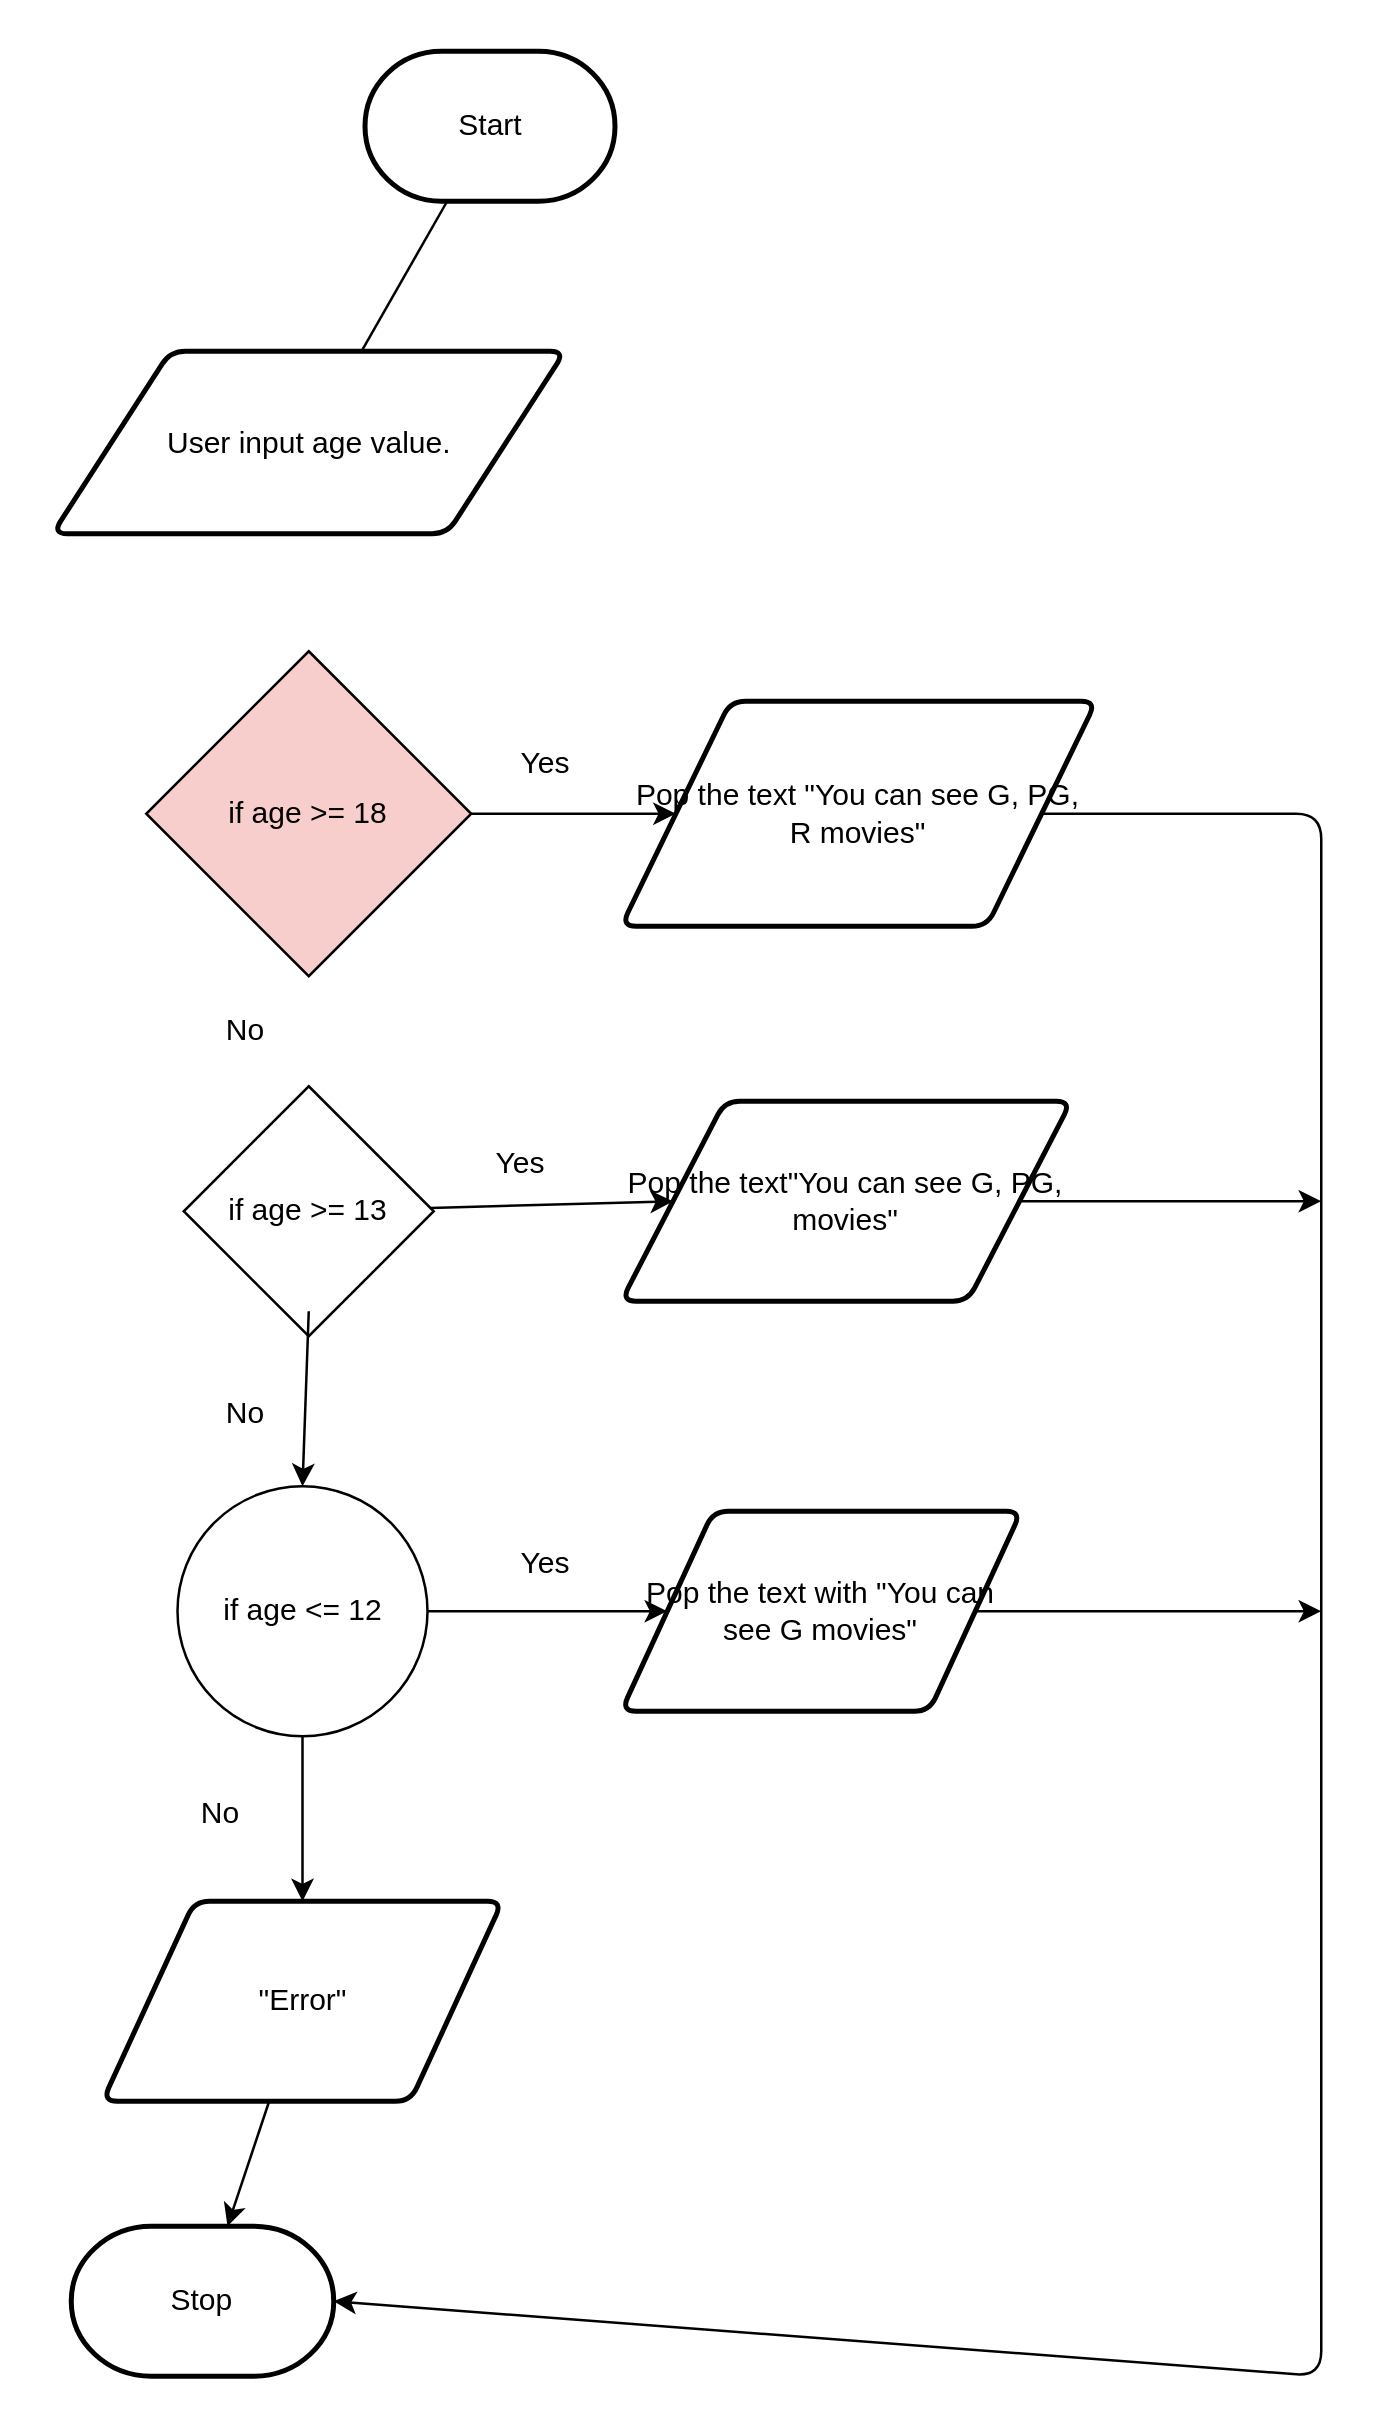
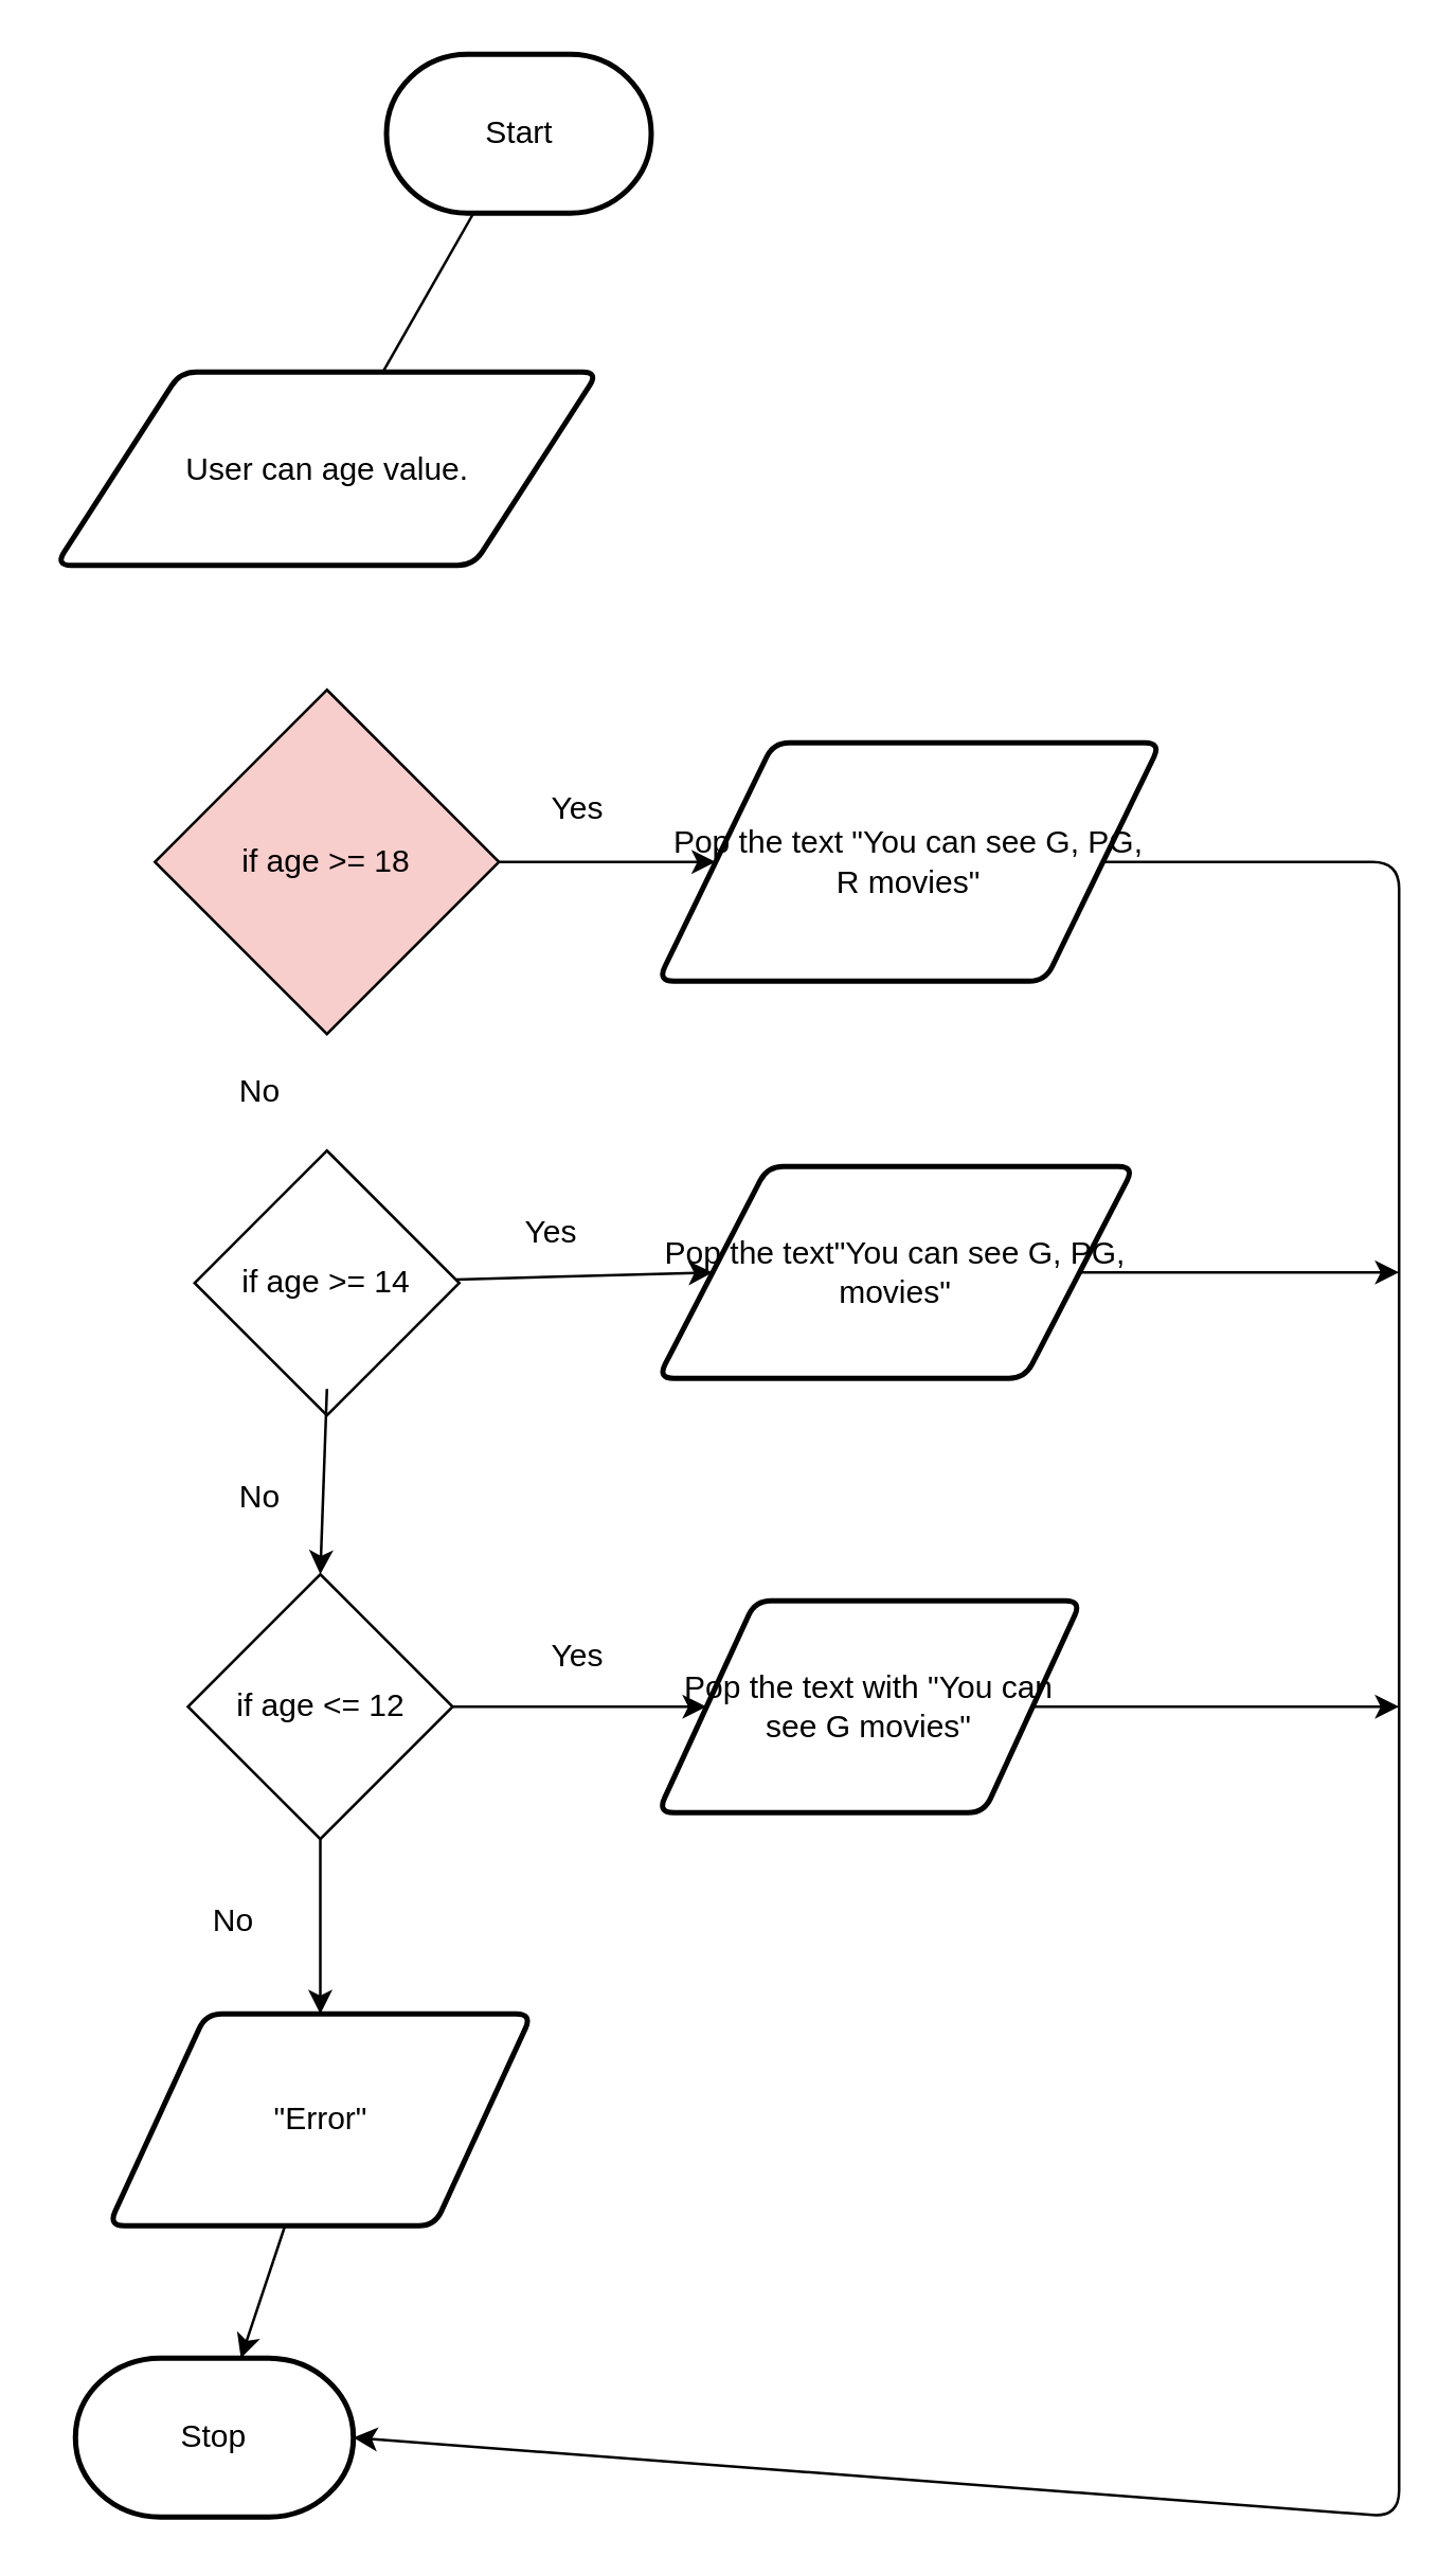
  <mxCell id="0" />
  <mxCell id="1" parent="0" />
  <mxCell id="2" style="edgeStyle=none;html=1;" edge="1" parent="1" source="3"><mxGeometry relative="1" as="geometry"><mxPoint x="123" y="177" as="targetPoint" /></mxGeometry></mxCell>
  <mxCell id="3" value="Start" style="strokeWidth=2;html=1;shape=mxgraph.flowchart.terminator;whiteSpace=wrap;" vertex="1" parent="1"><mxGeometry x="145.5" y="20" width="100" height="60" as="geometry" /></mxCell>
  <mxCell id="4" style="edgeStyle=none;html=1;startArrow=none;" edge="1" parent="1" source="27" target="5"><mxGeometry relative="1" as="geometry"><mxPoint x="123" y="784" as="sourcePoint" /></mxGeometry></mxCell>
  <mxCell id="5" value="Stop" style="strokeWidth=2;html=1;shape=mxgraph.flowchart.terminator;whiteSpace=wrap;" vertex="1" parent="1"><mxGeometry x="28" y="890" width="105" height="60" as="geometry" /></mxCell>
- <mxCell id="6" value="User input age value." style="shape=parallelogram;html=1;strokeWidth=2;perimeter=parallelogramPerimeter;whiteSpace=wrap;rounded=1;arcSize=12;size=0.23;" vertex="1" parent="1"><mxGeometry x="20.5" y="140" width="205" height="73" as="geometry" /></mxCell>
+ <mxCell id="6" value="User can age value." style="shape=parallelogram;html=1;strokeWidth=2;perimeter=parallelogramPerimeter;whiteSpace=wrap;rounded=1;arcSize=12;size=0.23;" vertex="1" parent="1"><mxGeometry x="20.5" y="140" width="205" height="73" as="geometry" /></mxCell>
  <mxCell id="7" style="edgeStyle=none;html=1;entryX=0;entryY=0.5;entryDx=0;entryDy=0;" edge="1" parent="1" source="8" target="10"><mxGeometry relative="1" as="geometry" /></mxCell>
  <mxCell id="8" value="if age &amp;gt;= 18" style="rhombus;whiteSpace=wrap;html=1;fillColor=#f8cecc;" vertex="1" parent="1"><mxGeometry x="58" y="260" width="130" height="130" as="geometry" /></mxCell>
  <mxCell id="9" style="edgeStyle=none;html=1;entryX=1;entryY=0.5;entryDx=0;entryDy=0;entryPerimeter=0;" edge="1" parent="1" source="10" target="5"><mxGeometry relative="1" as="geometry"><Array as="points"><mxPoint x="528" y="325" /><mxPoint x="528" y="350" /><mxPoint x="528" y="950" /></Array></mxGeometry></mxCell>
  <mxCell id="10" value="Pop the text &quot;You can see G, PG, R movies&quot;" style="shape=parallelogram;html=1;strokeWidth=2;perimeter=parallelogramPerimeter;whiteSpace=wrap;rounded=1;arcSize=12;size=0.23;" vertex="1" parent="1"><mxGeometry x="248" y="280" width="190" height="90" as="geometry" /></mxCell>
  <mxCell id="11" style="edgeStyle=none;html=1;entryX=0;entryY=0.5;entryDx=0;entryDy=0;" edge="1" parent="1" source="12" target="14"><mxGeometry relative="1" as="geometry" /></mxCell>
- <mxCell id="12" value="if age &amp;gt;= 13" style="rhombus;whiteSpace=wrap;html=1;" vertex="1" parent="1"><mxGeometry x="73" y="434" width="100" height="100" as="geometry" /></mxCell>
+ <mxCell id="12" value="if age &amp;gt;= 14" style="rhombus;whiteSpace=wrap;html=1;" vertex="1" parent="1"><mxGeometry x="73" y="434" width="100" height="100" as="geometry" /></mxCell>
  <mxCell id="13" style="edgeStyle=none;html=1;" edge="1" parent="1" source="14"><mxGeometry relative="1" as="geometry"><mxPoint x="528" y="480" as="targetPoint" /></mxGeometry></mxCell>
  <mxCell id="14" value="Pop the text&quot;You can see G, PG, movies&quot;" style="shape=parallelogram;html=1;strokeWidth=2;perimeter=parallelogramPerimeter;whiteSpace=wrap;rounded=1;arcSize=12;size=0.23;" vertex="1" parent="1"><mxGeometry x="248" y="440" width="180" height="80" as="geometry" /></mxCell>
  <mxCell id="15" style="edgeStyle=none;html=1;entryX=0;entryY=0.5;entryDx=0;entryDy=0;" edge="1" parent="1" source="16" target="18"><mxGeometry relative="1" as="geometry" /></mxCell>
- <mxCell id="16" value="if age &amp;lt;= 12" style="ellipse;whiteSpace=wrap;html=1;" vertex="1" parent="1"><mxGeometry x="70.5" y="594" width="100" height="100" as="geometry" /></mxCell>
+ <mxCell id="16" value="if age &amp;lt;= 12" style="rhombus;whiteSpace=wrap;html=1;" vertex="1" parent="1"><mxGeometry x="70.5" y="594" width="100" height="100" as="geometry" /></mxCell>
  <mxCell id="17" style="edgeStyle=none;html=1;" edge="1" parent="1" source="18"><mxGeometry relative="1" as="geometry"><mxPoint x="528" y="644" as="targetPoint" /></mxGeometry></mxCell>
  <mxCell id="18" value="Pop the text with &quot;You can see G movies&quot;" style="shape=parallelogram;html=1;strokeWidth=2;perimeter=parallelogramPerimeter;whiteSpace=wrap;rounded=1;arcSize=12;size=0.23;" vertex="1" parent="1"><mxGeometry x="248" y="604" width="160" height="80" as="geometry" /></mxCell>
  <mxCell id="19" style="edgeStyle=none;html=1;entryX=0.5;entryY=0;entryDx=0;entryDy=0;" edge="1" parent="1" target="16"><mxGeometry relative="1" as="geometry"><mxPoint x="123" y="524" as="sourcePoint" /></mxGeometry></mxCell>
  <mxCell id="20" style="edgeStyle=none;html=1;entryX=0.5;entryY=0;entryDx=0;entryDy=0;exitX=0.5;exitY=1;exitDx=0;exitDy=0;" edge="1" parent="1" source="16" target="27"><mxGeometry relative="1" as="geometry"><mxPoint x="123" y="700" as="sourcePoint" /><mxPoint x="123" y="684" as="targetPoint" /></mxGeometry></mxCell>
  <mxCell id="21" value="Yes" style="text;html=1;strokeColor=none;fillColor=none;align=center;verticalAlign=middle;whiteSpace=wrap;rounded=0;" vertex="1" parent="1"><mxGeometry x="188" y="290" width="60" height="30" as="geometry" /></mxCell>
  <mxCell id="22" value="Yes" style="text;html=1;strokeColor=none;fillColor=none;align=center;verticalAlign=middle;whiteSpace=wrap;rounded=0;" vertex="1" parent="1"><mxGeometry x="178" y="450" width="60" height="30" as="geometry" /></mxCell>
  <mxCell id="23" value="Yes" style="text;html=1;strokeColor=none;fillColor=none;align=center;verticalAlign=middle;whiteSpace=wrap;rounded=0;" vertex="1" parent="1"><mxGeometry x="188" y="610" width="60" height="30" as="geometry" /></mxCell>
  <mxCell id="24" value="No" style="text;html=1;strokeColor=none;fillColor=none;align=center;verticalAlign=middle;whiteSpace=wrap;rounded=0;" vertex="1" parent="1"><mxGeometry x="68" y="550" width="60" height="30" as="geometry" /></mxCell>
  <mxCell id="25" value="No" style="text;html=1;strokeColor=none;fillColor=none;align=center;verticalAlign=middle;whiteSpace=wrap;rounded=0;" vertex="1" parent="1"><mxGeometry x="58" y="710" width="60" height="30" as="geometry" /></mxCell>
  <mxCell id="26" value="No" style="text;html=1;strokeColor=none;fillColor=none;align=center;verticalAlign=middle;whiteSpace=wrap;rounded=0;" vertex="1" parent="1"><mxGeometry x="68" y="390" width="60" height="44" as="geometry" /></mxCell>
  <mxCell id="27" value="&quot;Error&quot;" style="shape=parallelogram;html=1;strokeWidth=2;perimeter=parallelogramPerimeter;whiteSpace=wrap;rounded=1;arcSize=12;size=0.23;" vertex="1" parent="1"><mxGeometry x="40.5" y="760" width="160" height="80" as="geometry" /></mxCell>
